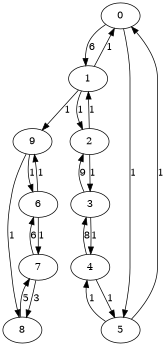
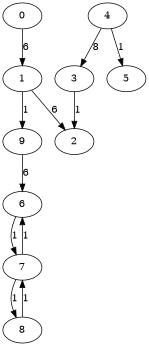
  digraph {
    0
    1
    5
    2
    9
    4
    3
    6
    7
    8
    0 -> 1 [label=6]
-   0 -> 5 [label=1]
-   1 -> 0 [label=1]
-   1 -> 2 [label=1]
+   1 -> 2 [label=6]
    1 -> 9 [label=1]
-   5 -> 0 [label=1]
-   5 -> 4 [label=1]
-   2 -> 1 [label=1]
-   2 -> 3 [label=1]
-   9 -> 6 [label=1]
-   9 -> 8 [label=1]
+   9 -> 6 [label=6]
    4 -> 5 [label=1]
    4 -> 3 [label=8]
-   3 -> 2 [label=9]
-   3 -> 4 [label=1]
-   6 -> 9 [label=1]
+   3 -> 2 [label=1]
    6 -> 7 [label=1]
-   7 -> 6 [label=6]
-   7 -> 8 [label=3]
-   8 -> 7 [label=5]
+   7 -> 6 [label=1]
+   7 -> 8 [label=1]
+   8 -> 7 [label=1]
  }
